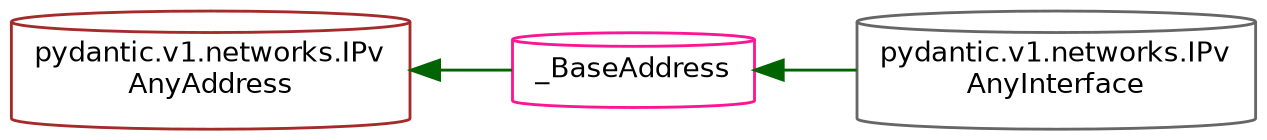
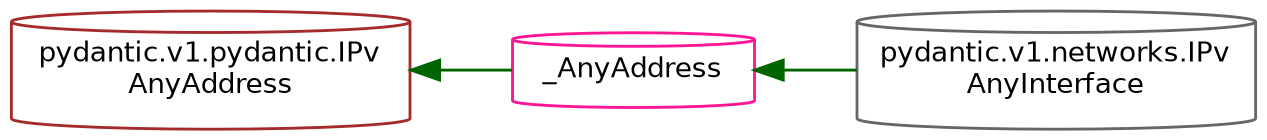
  digraph {
    rankdir=LR
    node [fillcolor=white fontname=Helvetica fontsize=10 shape=cylinder style=filled]
    edge [color=darkgreen dir=back fontname=Helvetica fontsize=10 labelfontname=Helvetica labelfontsize=10 style=solid]
-   n1 [color=deeppink height=0.2 label=_BaseAddress width=0.4]
+   n1 [color=deeppink height=0.2 label=_AnyAddress width=0.4]
    n2 [color=gray40 height=0.2 label="pydantic.v1.networks.IPv\lAnyInterface" width=0.4]
-   n3 [color=brown height=0.2 label="pydantic.v1.networks.IPv\lAnyAddress" width=0.4]
+   n3 [color=brown height=0.2 label="pydantic.v1.pydantic.IPv\lAnyAddress" width=0.4]
    n1 -> n2
    n3 -> n1
  }
